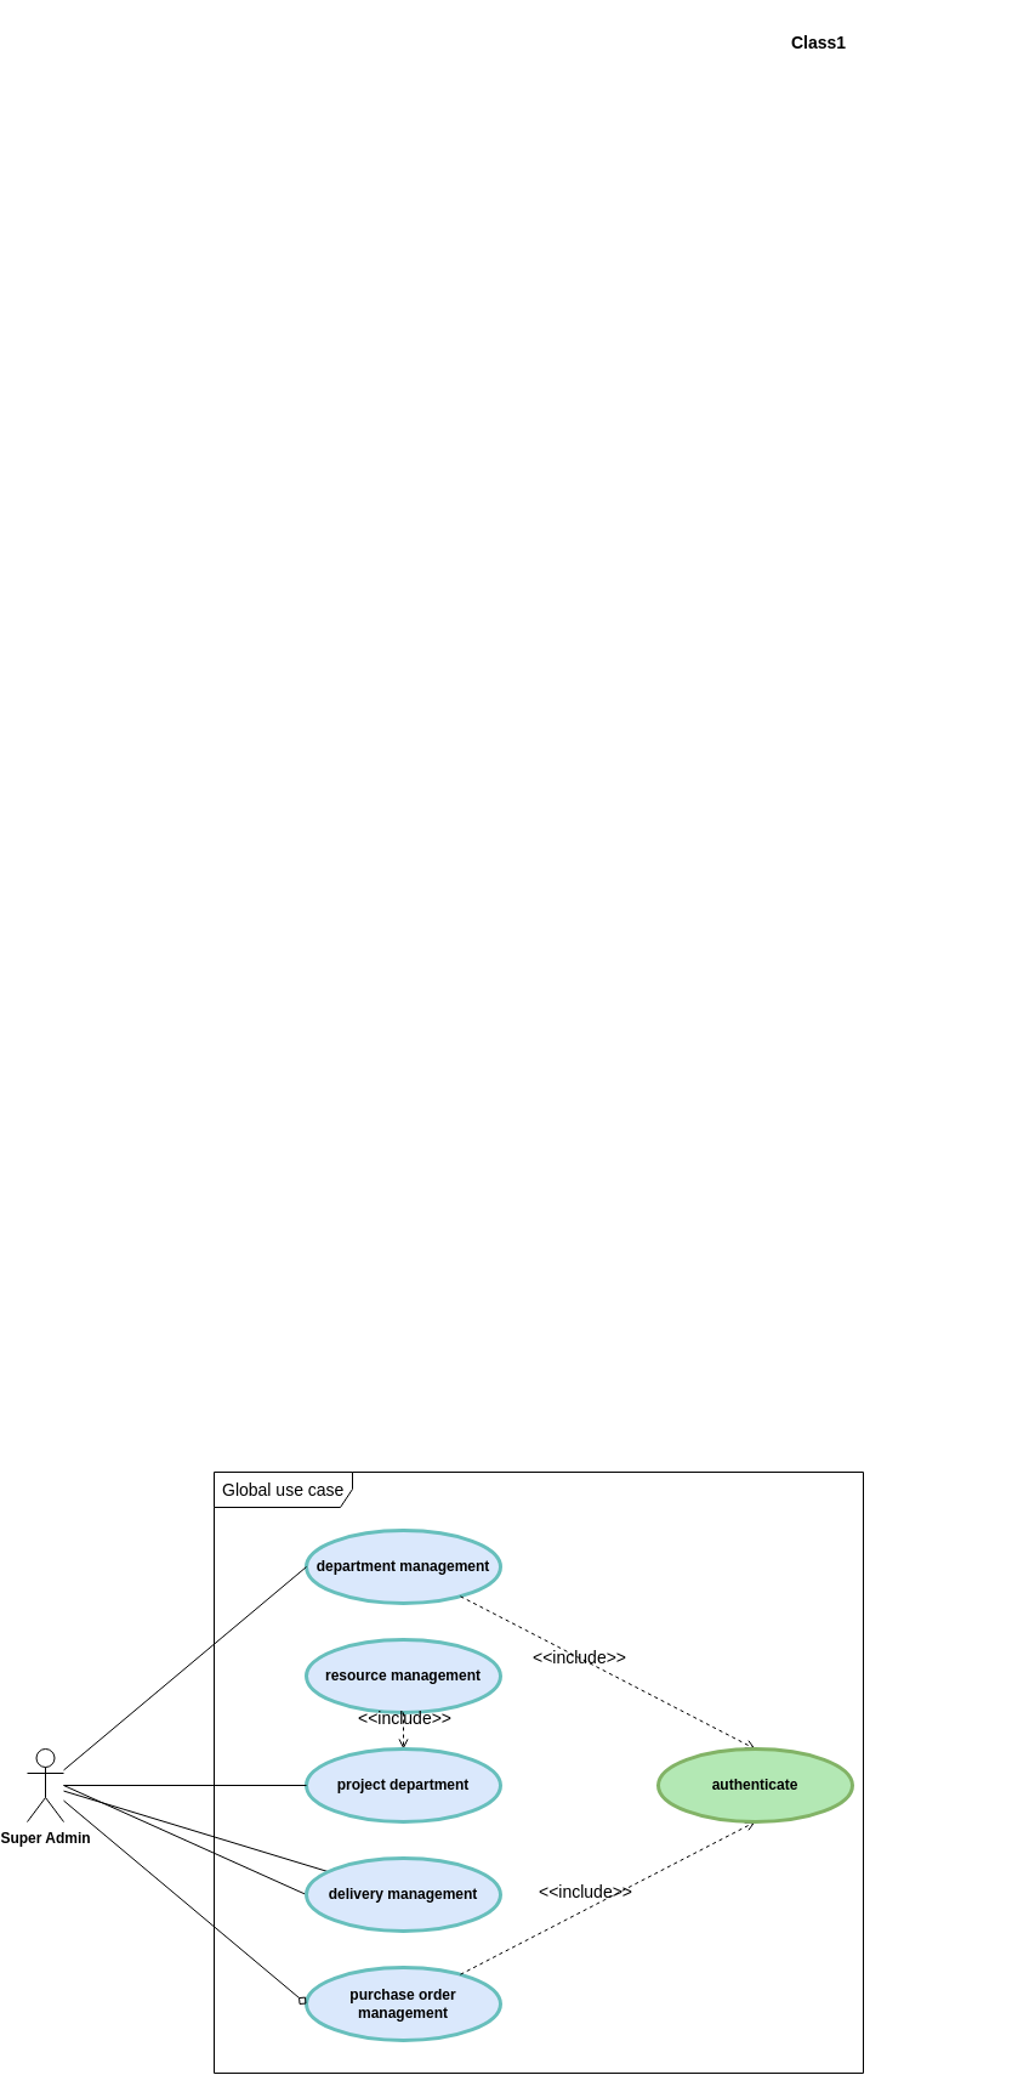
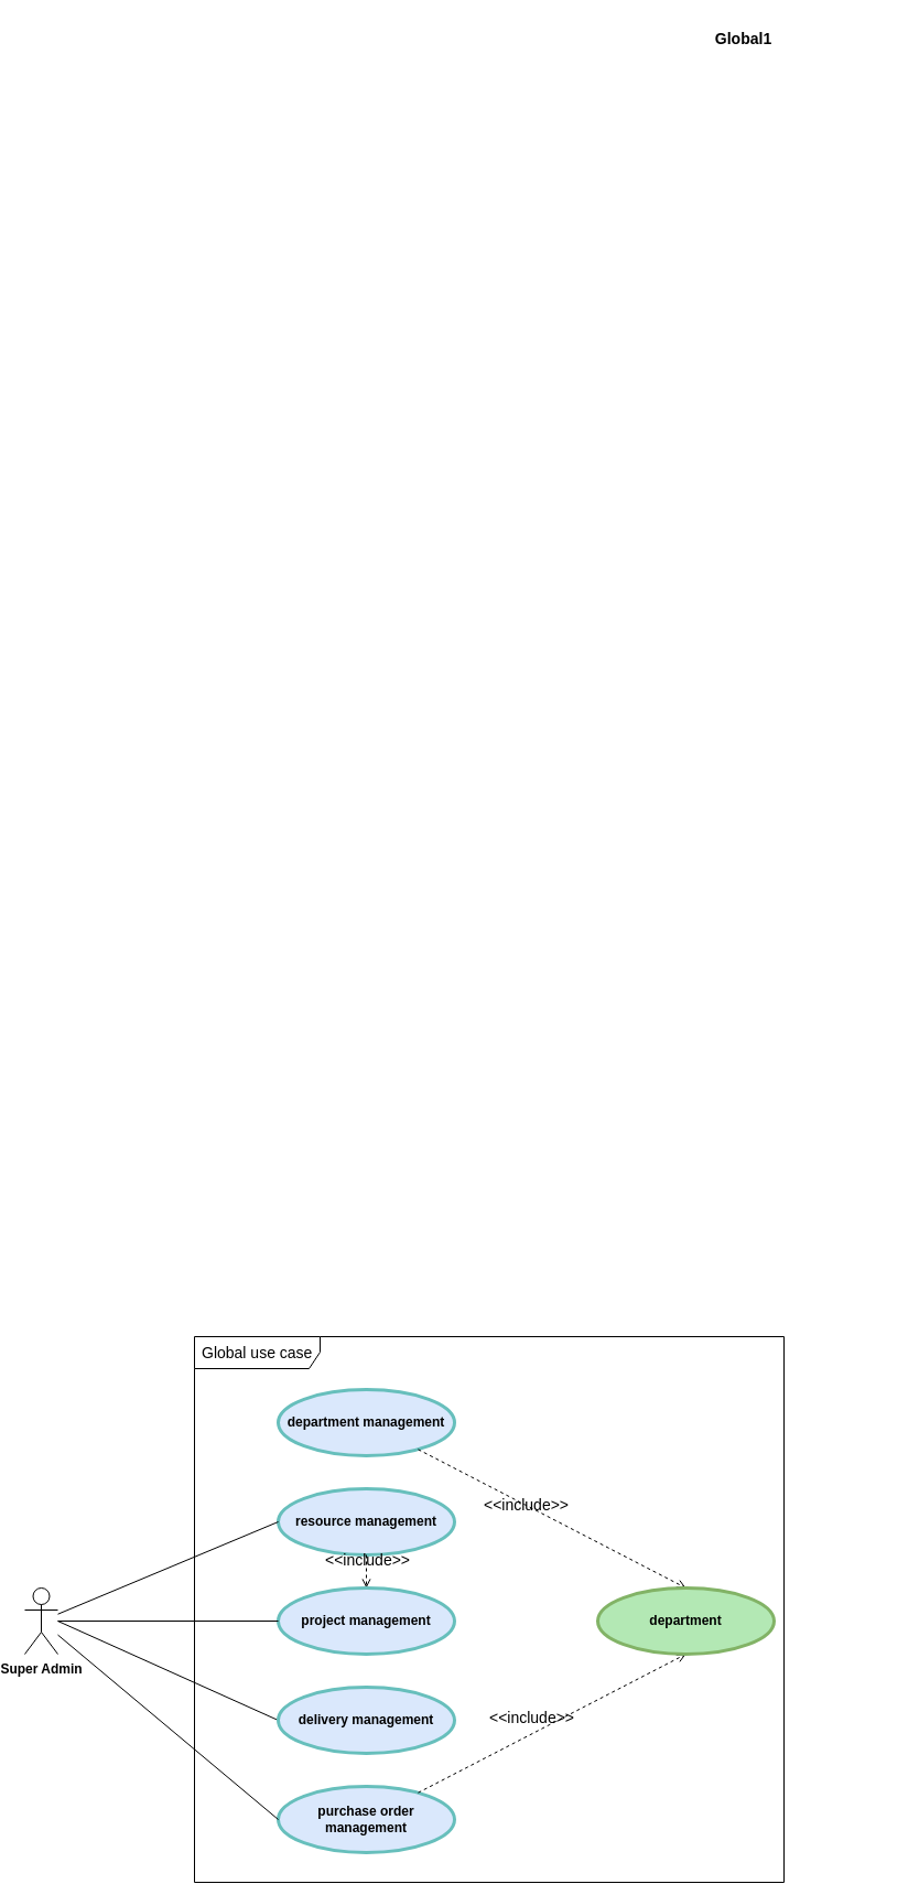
  <mxCell id="0" />
  <mxCell id="1" parent="0" />
- <mxCell id="2" value="Class1" style="swimlane;fontStyle=1;align=center;horizontal=1;startSize=30;collapsible=0;html=1;fontSize=14;fillColor=none;strokeColor=#FFFFFF;" vertex="1" parent="1"><mxGeometry x="533" y="20" width="277" height="298" as="geometry" /></mxCell>
+ <mxCell id="2" value="Global1" style="swimlane;fontStyle=1;align=center;horizontal=1;startSize=30;collapsible=0;html=1;fontSize=14;fillColor=none;strokeColor=#FFFFFF;" vertex="1" parent="1"><mxGeometry x="533" y="20" width="277" height="298" as="geometry" /></mxCell>
  <mxCell id="3" value="Global use case" style="shape=umlFrame;tabPosition=left;html=1;boundedLbl=1;labelInHeader=1;width=114;height=29;swimlaneFillColor=#ffffff;align=left;spacingLeft=5;fontSize=14;" vertex="1" parent="2"><mxGeometry width="535" height="495" relative="1" as="geometry"><mxPoint x="-359" y="1192" as="offset" /></mxGeometry></mxCell>
  <mxCell id="4" style="edgeStyle=none;rounded=0;orthogonalLoop=1;jettySize=auto;html=1;endArrow=none;endFill=0;entryX=0;entryY=0.5;entryDx=0;entryDy=0;" edge="1" parent="2" target="10"><mxGeometry relative="1" as="geometry"><mxPoint x="-483" y="1450" as="sourcePoint" /></mxGeometry></mxCell>
  <mxCell id="5" value="&lt;span style=&quot;font-weight: 700&quot;&gt;Super Admin&lt;/span&gt;" style="shape=umlActor;verticalLabelPosition=bottom;verticalAlign=top;html=1;outlineConnect=0;" vertex="1" parent="2"><mxGeometry x="-513" y="1420" width="30" height="60" as="geometry" /></mxCell>
  <mxCell id="6" value="department management" style="shape=ellipse;html=1;strokeWidth=3;fontStyle=1;whiteSpace=wrap;align=center;perimeter=ellipsePerimeter;fillColor=#dae8fc;strokeColor=#67BFBC;" vertex="1" parent="2"><mxGeometry x="-283" y="1240" width="160" height="60" as="geometry" /></mxCell>
- <mxCell id="7" style="rounded=0;orthogonalLoop=1;jettySize=auto;html=1;endArrow=none;endFill=0;entryX=0;entryY=0.5;entryDx=0;entryDy=0;" edge="1" parent="2" source="5" target="6"><mxGeometry relative="1" as="geometry" /></mxCell>
  <mxCell id="8" value="resource management" style="shape=ellipse;html=1;strokeWidth=3;fontStyle=1;whiteSpace=wrap;align=center;perimeter=ellipsePerimeter;fillColor=#dae8fc;strokeColor=#67BFBC;" vertex="1" parent="2"><mxGeometry x="-283" y="1330" width="160" height="60" as="geometry" /></mxCell>
- <mxCell id="9" style="edgeStyle=none;rounded=0;orthogonalLoop=1;jettySize=auto;html=1;endArrow=none;endFill=0;" edge="1" parent="2" source="5" target="10"><mxGeometry relative="1" as="geometry" /></mxCell>
+ <mxCell id="9" style="edgeStyle=none;rounded=0;orthogonalLoop=1;jettySize=auto;html=1;endArrow=none;endFill=0;entryX=0;entryY=0.5;entryDx=0;entryDy=0;" edge="1" parent="2" source="5" target="8"><mxGeometry relative="1" as="geometry" /></mxCell>
  <mxCell id="10" value="delivery management" style="shape=ellipse;html=1;strokeWidth=3;fontStyle=1;whiteSpace=wrap;align=center;perimeter=ellipsePerimeter;fillColor=#dae8fc;strokeColor=#67BFBC;" vertex="1" parent="2"><mxGeometry x="-283" y="1510" width="160" height="60" as="geometry" /></mxCell>
  <mxCell id="11" value="purchase order management" style="shape=ellipse;html=1;strokeWidth=3;fontStyle=1;whiteSpace=wrap;align=center;perimeter=ellipsePerimeter;fillColor=#dae8fc;strokeColor=#67BFBC;" vertex="1" parent="2"><mxGeometry x="-283" y="1600" width="160" height="60" as="geometry" /></mxCell>
- <mxCell id="12" style="edgeStyle=none;rounded=0;orthogonalLoop=1;jettySize=auto;html=1;endArrow=diamond;endFill=0;entryX=0;entryY=0.5;entryDx=0;entryDy=0;" edge="1" parent="2" source="5" target="11"><mxGeometry relative="1" as="geometry" /></mxCell>
+ <mxCell id="12" style="edgeStyle=none;rounded=0;orthogonalLoop=1;jettySize=auto;html=1;endArrow=none;endFill=0;entryX=0;entryY=0.5;entryDx=0;entryDy=0;" edge="1" parent="2" source="5" target="11"><mxGeometry relative="1" as="geometry" /></mxCell>
  <mxCell id="13" value="&lt;font style=&quot;font-size: 14px&quot;&gt;&amp;lt;&amp;lt;include&amp;gt;&amp;gt;&lt;/font&gt;" style="html=1;verticalAlign=bottom;labelBackgroundColor=none;endArrow=open;endFill=0;dashed=1;rounded=0;jumpSize=9;entryX=0.5;entryY=0;entryDx=0;entryDy=0;" edge="1" parent="2" source="6" target="18"><mxGeometry x="-0.155" y="-10" width="160" relative="1" as="geometry"><mxPoint x="-73" y="1300" as="sourcePoint" /><mxPoint x="87" y="1300" as="targetPoint" /><mxPoint as="offset" /></mxGeometry></mxCell>
  <mxCell id="14" value="&amp;lt;&amp;lt;include&amp;gt;&amp;gt;" style="html=1;verticalAlign=bottom;labelBackgroundColor=none;endArrow=open;endFill=0;dashed=1;rounded=0;fontSize=14;jumpSize=9;" edge="1" parent="2" source="8" target="16"><mxGeometry x="0.051" y="1" width="160" relative="1" as="geometry"><mxPoint x="-123" y="1390" as="sourcePoint" /><mxPoint x="37" y="1390" as="targetPoint" /><mxPoint as="offset" /></mxGeometry></mxCell>
  <mxCell id="15" value="&amp;lt;&amp;lt;include&amp;gt;&amp;gt;" style="html=1;verticalAlign=bottom;labelBackgroundColor=none;endArrow=open;endFill=0;dashed=1;rounded=0;fontSize=14;jumpSize=9;shadow=0;entryX=0.5;entryY=1;entryDx=0;entryDy=0;" edge="1" parent="2" source="11" target="18"><mxGeometry x="-0.148" y="3" width="160" relative="1" as="geometry"><mxPoint x="-123" y="1630" as="sourcePoint" /><mxPoint x="37" y="1630" as="targetPoint" /><mxPoint as="offset" /></mxGeometry></mxCell>
- <mxCell id="16" value="project department" style="shape=ellipse;html=1;strokeWidth=3;fontStyle=1;whiteSpace=wrap;align=center;perimeter=ellipsePerimeter;fillColor=#dae8fc;strokeColor=#67BFBC;" vertex="1" parent="2"><mxGeometry x="-283" y="1420" width="160" height="60" as="geometry" /></mxCell>
+ <mxCell id="16" value="project management" style="shape=ellipse;html=1;strokeWidth=3;fontStyle=1;whiteSpace=wrap;align=center;perimeter=ellipsePerimeter;fillColor=#dae8fc;strokeColor=#67BFBC;" vertex="1" parent="2"><mxGeometry x="-283" y="1420" width="160" height="60" as="geometry" /></mxCell>
  <mxCell id="17" style="edgeStyle=none;rounded=0;jumpSize=9;orthogonalLoop=1;jettySize=auto;html=1;entryX=0;entryY=0.5;entryDx=0;entryDy=0;shadow=0;fontSize=14;endArrow=none;endFill=0;" edge="1" parent="2" source="5" target="16"><mxGeometry relative="1" as="geometry" /></mxCell>
- <mxCell id="18" value="authenticate" style="shape=ellipse;html=1;strokeWidth=3;fontStyle=1;whiteSpace=wrap;align=center;perimeter=ellipsePerimeter;fillColor=#B3E8B4;strokeColor=#82b366;" vertex="1" parent="2"><mxGeometry x="7" y="1420" width="160" height="60" as="geometry" /></mxCell>
+ <mxCell id="18" value="department" style="shape=ellipse;html=1;strokeWidth=3;fontStyle=1;whiteSpace=wrap;align=center;perimeter=ellipsePerimeter;fillColor=#B3E8B4;strokeColor=#82b366;" vertex="1" parent="2"><mxGeometry x="7" y="1420" width="160" height="60" as="geometry" /></mxCell>
